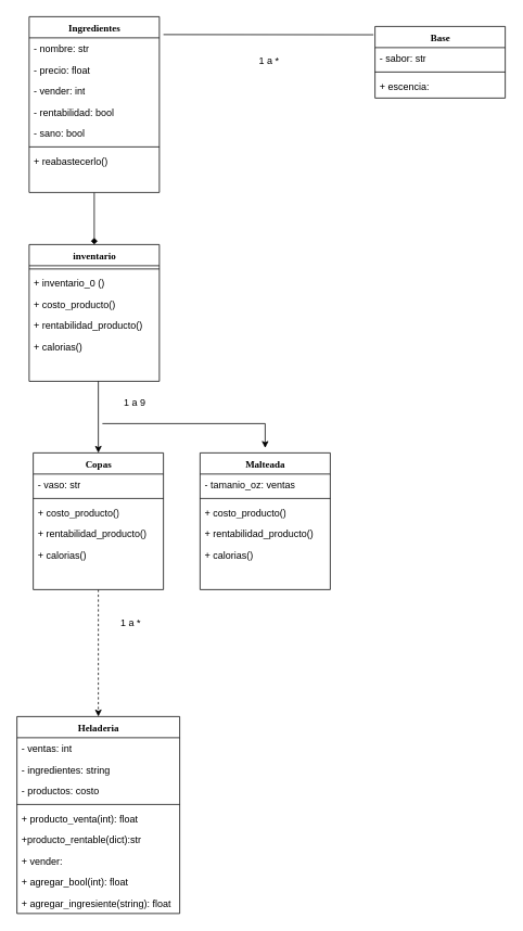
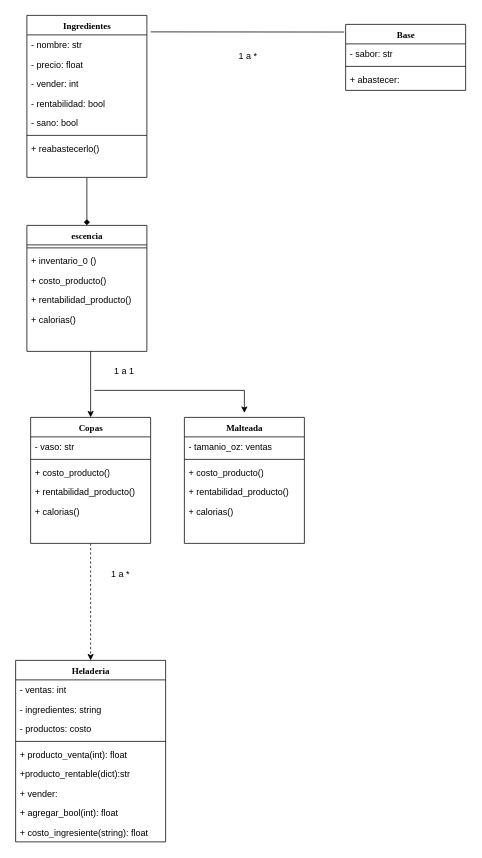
  <mxCell id="0" />
  <mxCell id="1" parent="0" />
  <mxCell id="2" style="edgeStyle=orthogonalEdgeStyle;rounded=0;orthogonalLoop=1;jettySize=auto;html=1;endArrow=diamond;" edge="1" parent="1" source="3" target="15"><mxGeometry relative="1" as="geometry" /></mxCell>
  <mxCell id="3" value="Ingredientes" style="swimlane;html=1;fontStyle=1;align=center;verticalAlign=top;childLayout=stackLayout;horizontal=1;startSize=26;horizontalStack=0;resizeParent=1;resizeLast=0;collapsible=1;marginBottom=0;swimlaneFillColor=#ffffff;rounded=0;shadow=0;comic=0;labelBackgroundColor=none;strokeWidth=1;fillColor=none;fontFamily=Verdana;fontSize=12" parent="1" vertex="1"><mxGeometry x="35" y="20" width="160" height="216" as="geometry" /></mxCell>
  <mxCell id="4" value="- nombre: str" style="text;html=1;strokeColor=none;fillColor=none;align=left;verticalAlign=top;spacingLeft=4;spacingRight=4;whiteSpace=wrap;overflow=hidden;rotatable=0;points=[[0,0.5],[1,0.5]];portConstraint=eastwest;" parent="3" vertex="1"><mxGeometry y="26" width="160" height="26" as="geometry" /></mxCell>
  <mxCell id="5" value="- precio: float" style="text;html=1;strokeColor=none;fillColor=none;align=left;verticalAlign=top;spacingLeft=4;spacingRight=4;whiteSpace=wrap;overflow=hidden;rotatable=0;points=[[0,0.5],[1,0.5]];portConstraint=eastwest;" parent="3" vertex="1"><mxGeometry y="52" width="160" height="26" as="geometry" /></mxCell>
  <mxCell id="6" value="- vender: int" style="text;html=1;strokeColor=none;fillColor=none;align=left;verticalAlign=top;spacingLeft=4;spacingRight=4;whiteSpace=wrap;overflow=hidden;rotatable=0;points=[[0,0.5],[1,0.5]];portConstraint=eastwest;" parent="3" vertex="1"><mxGeometry y="78" width="160" height="26" as="geometry" /></mxCell>
  <mxCell id="7" value="- rentabilidad: bool" style="text;html=1;strokeColor=none;fillColor=none;align=left;verticalAlign=top;spacingLeft=4;spacingRight=4;whiteSpace=wrap;overflow=hidden;rotatable=0;points=[[0,0.5],[1,0.5]];portConstraint=eastwest;" parent="3" vertex="1"><mxGeometry y="104" width="160" height="26" as="geometry" /></mxCell>
  <mxCell id="8" value="- sano: bool" style="text;html=1;strokeColor=none;fillColor=none;align=left;verticalAlign=top;spacingLeft=4;spacingRight=4;whiteSpace=wrap;overflow=hidden;rotatable=0;points=[[0,0.5],[1,0.5]];portConstraint=eastwest;" parent="3" vertex="1"><mxGeometry y="130" width="160" height="26" as="geometry" /></mxCell>
  <mxCell id="9" value="" style="line;html=1;strokeWidth=1;fillColor=none;align=left;verticalAlign=middle;spacingTop=-1;spacingLeft=3;spacingRight=3;rotatable=0;labelPosition=right;points=[];portConstraint=eastwest;" parent="3" vertex="1"><mxGeometry y="156" width="160" height="8" as="geometry" /></mxCell>
  <mxCell id="10" value="+ reabastecerlo()" style="text;html=1;strokeColor=none;fillColor=none;align=left;verticalAlign=top;spacingLeft=4;spacingRight=4;whiteSpace=wrap;overflow=hidden;rotatable=0;points=[[0,0.5],[1,0.5]];portConstraint=eastwest;" parent="3" vertex="1"><mxGeometry y="164" width="160" height="26" as="geometry" /></mxCell>
  <mxCell id="11" value="Base" style="swimlane;html=1;fontStyle=1;align=center;verticalAlign=top;childLayout=stackLayout;horizontal=1;startSize=26;horizontalStack=0;resizeParent=1;resizeLast=0;collapsible=1;marginBottom=0;swimlaneFillColor=#ffffff;rounded=0;shadow=0;comic=0;labelBackgroundColor=none;strokeWidth=1;fillColor=none;fontFamily=Verdana;fontSize=12" parent="1" vertex="1"><mxGeometry x="460" y="32" width="160" height="88" as="geometry" /></mxCell>
  <mxCell id="12" value="- sabor: str" style="text;html=1;strokeColor=none;fillColor=none;align=left;verticalAlign=top;spacingLeft=4;spacingRight=4;whiteSpace=wrap;overflow=hidden;rotatable=0;points=[[0,0.5],[1,0.5]];portConstraint=eastwest;" parent="11" vertex="1"><mxGeometry y="26" width="160" height="26" as="geometry" /></mxCell>
  <mxCell id="13" value="" style="line;html=1;strokeWidth=1;fillColor=none;align=left;verticalAlign=middle;spacingTop=-1;spacingLeft=3;spacingRight=3;rotatable=0;labelPosition=right;points=[];portConstraint=eastwest;" parent="11" vertex="1"><mxGeometry y="52" width="160" height="8" as="geometry" /></mxCell>
- <mxCell id="14" value="+ escencia:&amp;nbsp;" style="text;html=1;strokeColor=none;fillColor=none;align=left;verticalAlign=top;spacingLeft=4;spacingRight=4;whiteSpace=wrap;overflow=hidden;rotatable=0;points=[[0,0.5],[1,0.5]];portConstraint=eastwest;" parent="11" vertex="1"><mxGeometry y="60" width="160" height="26" as="geometry" /></mxCell>
- <mxCell id="15" value="inventario" style="swimlane;html=1;fontStyle=1;align=center;verticalAlign=top;childLayout=stackLayout;horizontal=1;startSize=26;horizontalStack=0;resizeParent=1;resizeLast=0;collapsible=1;marginBottom=0;swimlaneFillColor=#ffffff;rounded=0;shadow=0;comic=0;labelBackgroundColor=none;strokeWidth=1;fillColor=none;fontFamily=Verdana;fontSize=12" parent="1" vertex="1"><mxGeometry x="35" y="300" width="160" height="168" as="geometry" /></mxCell>
+ <mxCell id="14" value="+ abastecer:&amp;nbsp;" style="text;html=1;strokeColor=none;fillColor=none;align=left;verticalAlign=top;spacingLeft=4;spacingRight=4;whiteSpace=wrap;overflow=hidden;rotatable=0;points=[[0,0.5],[1,0.5]];portConstraint=eastwest;" parent="11" vertex="1"><mxGeometry y="60" width="160" height="26" as="geometry" /></mxCell>
+ <mxCell id="15" value="escencia" style="swimlane;html=1;fontStyle=1;align=center;verticalAlign=top;childLayout=stackLayout;horizontal=1;startSize=26;horizontalStack=0;resizeParent=1;resizeLast=0;collapsible=1;marginBottom=0;swimlaneFillColor=#ffffff;rounded=0;shadow=0;comic=0;labelBackgroundColor=none;strokeWidth=1;fillColor=none;fontFamily=Verdana;fontSize=12" parent="1" vertex="1"><mxGeometry x="35" y="300" width="160" height="168" as="geometry" /></mxCell>
  <mxCell id="16" value="" style="line;html=1;strokeWidth=1;fillColor=none;align=left;verticalAlign=middle;spacingTop=-1;spacingLeft=3;spacingRight=3;rotatable=0;labelPosition=right;points=[];portConstraint=eastwest;" parent="15" vertex="1"><mxGeometry y="26" width="160" height="8" as="geometry" /></mxCell>
  <mxCell id="17" value="+ inventario_0 ()" style="text;html=1;strokeColor=none;fillColor=none;align=left;verticalAlign=top;spacingLeft=4;spacingRight=4;whiteSpace=wrap;overflow=hidden;rotatable=0;points=[[0,0.5],[1,0.5]];portConstraint=eastwest;" parent="15" vertex="1"><mxGeometry y="34" width="160" height="26" as="geometry" /></mxCell>
  <mxCell id="18" value="+ costo_producto()" style="text;html=1;strokeColor=none;fillColor=none;align=left;verticalAlign=top;spacingLeft=4;spacingRight=4;whiteSpace=wrap;overflow=hidden;rotatable=0;points=[[0,0.5],[1,0.5]];portConstraint=eastwest;" vertex="1" parent="15"><mxGeometry y="60" width="160" height="26" as="geometry" /></mxCell>
  <mxCell id="19" value="+ rentabilidad_producto()" style="text;html=1;strokeColor=none;fillColor=none;align=left;verticalAlign=top;spacingLeft=4;spacingRight=4;whiteSpace=wrap;overflow=hidden;rotatable=0;points=[[0,0.5],[1,0.5]];portConstraint=eastwest;" vertex="1" parent="15"><mxGeometry y="86" width="160" height="26" as="geometry" /></mxCell>
  <mxCell id="20" value="+ calorias()" style="text;html=1;strokeColor=none;fillColor=none;align=left;verticalAlign=top;spacingLeft=4;spacingRight=4;whiteSpace=wrap;overflow=hidden;rotatable=0;points=[[0,0.5],[1,0.5]];portConstraint=eastwest;" vertex="1" parent="15"><mxGeometry y="112" width="160" height="26" as="geometry" /></mxCell>
  <mxCell id="21" style="edgeStyle=orthogonalEdgeStyle;rounded=0;orthogonalLoop=1;jettySize=auto;html=1;entryX=0.5;entryY=0;entryDx=0;entryDy=0;dashed=1;" edge="1" parent="1" source="22" target="39"><mxGeometry relative="1" as="geometry" /></mxCell>
  <mxCell id="22" value="Copas" style="swimlane;html=1;fontStyle=1;align=center;verticalAlign=top;childLayout=stackLayout;horizontal=1;startSize=26;horizontalStack=0;resizeParent=1;resizeLast=0;collapsible=1;marginBottom=0;swimlaneFillColor=#ffffff;rounded=0;shadow=0;comic=0;labelBackgroundColor=none;strokeWidth=1;fillColor=none;fontFamily=Verdana;fontSize=12" parent="1" vertex="1"><mxGeometry x="40" y="556" width="160" height="168" as="geometry" /></mxCell>
  <mxCell id="23" value="- vaso: str" style="text;html=1;strokeColor=none;fillColor=none;align=left;verticalAlign=top;spacingLeft=4;spacingRight=4;whiteSpace=wrap;overflow=hidden;rotatable=0;points=[[0,0.5],[1,0.5]];portConstraint=eastwest;" parent="22" vertex="1"><mxGeometry y="26" width="160" height="26" as="geometry" /></mxCell>
  <mxCell id="24" value="" style="line;html=1;strokeWidth=1;fillColor=none;align=left;verticalAlign=middle;spacingTop=-1;spacingLeft=3;spacingRight=3;rotatable=0;labelPosition=right;points=[];portConstraint=eastwest;" parent="22" vertex="1"><mxGeometry y="52" width="160" height="8" as="geometry" /></mxCell>
  <mxCell id="25" value="+ costo_producto()" style="text;html=1;strokeColor=none;fillColor=none;align=left;verticalAlign=top;spacingLeft=4;spacingRight=4;whiteSpace=wrap;overflow=hidden;rotatable=0;points=[[0,0.5],[1,0.5]];portConstraint=eastwest;" vertex="1" parent="22"><mxGeometry y="60" width="160" height="26" as="geometry" /></mxCell>
  <mxCell id="26" value="+ rentabilidad_producto()" style="text;html=1;strokeColor=none;fillColor=none;align=left;verticalAlign=top;spacingLeft=4;spacingRight=4;whiteSpace=wrap;overflow=hidden;rotatable=0;points=[[0,0.5],[1,0.5]];portConstraint=eastwest;" vertex="1" parent="22"><mxGeometry y="86" width="160" height="26" as="geometry" /></mxCell>
  <mxCell id="27" value="+ calorias()" style="text;html=1;strokeColor=none;fillColor=none;align=left;verticalAlign=top;spacingLeft=4;spacingRight=4;whiteSpace=wrap;overflow=hidden;rotatable=0;points=[[0,0.5],[1,0.5]];portConstraint=eastwest;" vertex="1" parent="22"><mxGeometry y="112" width="160" height="26" as="geometry" /></mxCell>
  <mxCell id="28" value="Malteada" style="swimlane;html=1;fontStyle=1;align=center;verticalAlign=top;childLayout=stackLayout;horizontal=1;startSize=26;horizontalStack=0;resizeParent=1;resizeLast=0;collapsible=1;marginBottom=0;swimlaneFillColor=#ffffff;rounded=0;shadow=0;comic=0;labelBackgroundColor=none;strokeWidth=1;fillColor=none;fontFamily=Verdana;fontSize=12" parent="1" vertex="1"><mxGeometry x="245" y="556" width="160" height="168" as="geometry" /></mxCell>
  <mxCell id="29" value="- tamanio_oz: ventas" style="text;html=1;strokeColor=none;fillColor=none;align=left;verticalAlign=top;spacingLeft=4;spacingRight=4;whiteSpace=wrap;overflow=hidden;rotatable=0;points=[[0,0.5],[1,0.5]];portConstraint=eastwest;" parent="28" vertex="1"><mxGeometry y="26" width="160" height="26" as="geometry" /></mxCell>
  <mxCell id="30" value="" style="line;html=1;strokeWidth=1;fillColor=none;align=left;verticalAlign=middle;spacingTop=-1;spacingLeft=3;spacingRight=3;rotatable=0;labelPosition=right;points=[];portConstraint=eastwest;" vertex="1" parent="28"><mxGeometry y="52" width="160" height="8" as="geometry" /></mxCell>
  <mxCell id="31" value="+ costo_producto()" style="text;html=1;strokeColor=none;fillColor=none;align=left;verticalAlign=top;spacingLeft=4;spacingRight=4;whiteSpace=wrap;overflow=hidden;rotatable=0;points=[[0,0.5],[1,0.5]];portConstraint=eastwest;" vertex="1" parent="28"><mxGeometry y="60" width="160" height="26" as="geometry" /></mxCell>
  <mxCell id="32" value="+ rentabilidad_producto()" style="text;html=1;strokeColor=none;fillColor=none;align=left;verticalAlign=top;spacingLeft=4;spacingRight=4;whiteSpace=wrap;overflow=hidden;rotatable=0;points=[[0,0.5],[1,0.5]];portConstraint=eastwest;" vertex="1" parent="28"><mxGeometry y="86" width="160" height="26" as="geometry" /></mxCell>
  <mxCell id="33" value="+ calorias()" style="text;html=1;strokeColor=none;fillColor=none;align=left;verticalAlign=top;spacingLeft=4;spacingRight=4;whiteSpace=wrap;overflow=hidden;rotatable=0;points=[[0,0.5],[1,0.5]];portConstraint=eastwest;" vertex="1" parent="28"><mxGeometry y="112" width="160" height="26" as="geometry" /></mxCell>
- <mxCell id="34" value="1 a 9" style="text;html=1;align=center;verticalAlign=middle;whiteSpace=wrap;rounded=0;" parent="1" vertex="1"><mxGeometry x="135" y="480" width="60" height="30" as="geometry" /></mxCell>
+ <mxCell id="34" value="1 a 1" style="text;html=1;align=center;verticalAlign=middle;whiteSpace=wrap;rounded=0;" parent="1" vertex="1"><mxGeometry x="135" y="480" width="60" height="30" as="geometry" /></mxCell>
  <mxCell id="35" value="" style="endArrow=classic;html=1;rounded=0;exitX=0.5;exitY=1;exitDx=0;exitDy=0;entryX=0.5;entryY=0;entryDx=0;entryDy=0;" parent="1" target="22" edge="1"><mxGeometry width="50" height="50" relative="1" as="geometry"><mxPoint x="120" y="468" as="sourcePoint" /><mxPoint x="485" y="440" as="targetPoint" /></mxGeometry></mxCell>
  <mxCell id="36" value="" style="endArrow=classic;html=1;rounded=0;" parent="1" edge="1"><mxGeometry width="50" height="50" relative="1" as="geometry"><mxPoint x="125" y="520" as="sourcePoint" /><mxPoint x="325" y="550" as="targetPoint" /><Array as="points"><mxPoint x="325" y="520" /></Array></mxGeometry></mxCell>
  <mxCell id="37" value="" style="endArrow=none;html=1;rounded=0;entryX=-0.012;entryY=0.116;entryDx=0;entryDy=0;entryPerimeter=0;" parent="1" target="11" edge="1"><mxGeometry width="50" height="50" relative="1" as="geometry"><mxPoint x="200" y="42" as="sourcePoint" /><mxPoint x="530" y="240" as="targetPoint" /></mxGeometry></mxCell>
  <mxCell id="38" value="1 a *" style="text;html=1;align=center;verticalAlign=middle;whiteSpace=wrap;rounded=0;" parent="1" vertex="1"><mxGeometry x="300" y="60" width="60" height="30" as="geometry" /></mxCell>
  <mxCell id="39" value="Heladeria" style="swimlane;html=1;fontStyle=1;align=center;verticalAlign=top;childLayout=stackLayout;horizontal=1;startSize=26;horizontalStack=0;resizeParent=1;resizeLast=0;collapsible=1;marginBottom=0;swimlaneFillColor=#ffffff;rounded=0;shadow=0;comic=0;labelBackgroundColor=none;strokeWidth=1;fillColor=none;fontFamily=Verdana;fontSize=12" parent="1" vertex="1"><mxGeometry x="20" y="880" width="200" height="242" as="geometry" /></mxCell>
  <mxCell id="40" value="- ventas: int" style="text;html=1;strokeColor=none;fillColor=none;align=left;verticalAlign=top;spacingLeft=4;spacingRight=4;whiteSpace=wrap;overflow=hidden;rotatable=0;points=[[0,0.5],[1,0.5]];portConstraint=eastwest;" parent="39" vertex="1"><mxGeometry y="26" width="200" height="26" as="geometry" /></mxCell>
  <mxCell id="41" value="- ingredientes: string" style="text;html=1;strokeColor=none;fillColor=none;align=left;verticalAlign=top;spacingLeft=4;spacingRight=4;whiteSpace=wrap;overflow=hidden;rotatable=0;points=[[0,0.5],[1,0.5]];portConstraint=eastwest;" vertex="1" parent="39"><mxGeometry y="52" width="200" height="26" as="geometry" /></mxCell>
  <mxCell id="42" value="- productos: costo" style="text;html=1;strokeColor=none;fillColor=none;align=left;verticalAlign=top;spacingLeft=4;spacingRight=4;whiteSpace=wrap;overflow=hidden;rotatable=0;points=[[0,0.5],[1,0.5]];portConstraint=eastwest;" vertex="1" parent="39"><mxGeometry y="78" width="200" height="26" as="geometry" /></mxCell>
  <mxCell id="43" value="" style="line;html=1;strokeWidth=1;fillColor=none;align=left;verticalAlign=middle;spacingTop=-1;spacingLeft=3;spacingRight=3;rotatable=0;labelPosition=right;points=[];portConstraint=eastwest;" parent="39" vertex="1"><mxGeometry y="104" width="200" height="8" as="geometry" /></mxCell>
  <mxCell id="44" value="+ producto_venta(int): float" style="text;html=1;strokeColor=none;fillColor=none;align=left;verticalAlign=top;spacingLeft=4;spacingRight=4;whiteSpace=wrap;overflow=hidden;rotatable=0;points=[[0,0.5],[1,0.5]];portConstraint=eastwest;" parent="39" vertex="1"><mxGeometry y="112" width="200" height="26" as="geometry" /></mxCell>
  <mxCell id="45" value="+producto_rentable(dict):str" style="text;html=1;strokeColor=none;fillColor=none;align=left;verticalAlign=top;spacingLeft=4;spacingRight=4;whiteSpace=wrap;overflow=hidden;rotatable=0;points=[[0,0.5],[1,0.5]];portConstraint=eastwest;" parent="39" vertex="1"><mxGeometry y="138" width="200" height="26" as="geometry" /></mxCell>
  <mxCell id="46" value="+ vender:&amp;nbsp;" style="text;html=1;strokeColor=none;fillColor=none;align=left;verticalAlign=top;spacingLeft=4;spacingRight=4;whiteSpace=wrap;overflow=hidden;rotatable=0;points=[[0,0.5],[1,0.5]];portConstraint=eastwest;" vertex="1" parent="39"><mxGeometry y="164" width="200" height="26" as="geometry" /></mxCell>
  <mxCell id="47" value="+ agregar_bool(int): float" style="text;html=1;strokeColor=none;fillColor=none;align=left;verticalAlign=top;spacingLeft=4;spacingRight=4;whiteSpace=wrap;overflow=hidden;rotatable=0;points=[[0,0.5],[1,0.5]];portConstraint=eastwest;" vertex="1" parent="39"><mxGeometry y="190" width="200" height="26" as="geometry" /></mxCell>
- <mxCell id="48" value="+ agregar_ingresiente(string): float" style="text;html=1;strokeColor=none;fillColor=none;align=left;verticalAlign=top;spacingLeft=4;spacingRight=4;whiteSpace=wrap;overflow=hidden;rotatable=0;points=[[0,0.5],[1,0.5]];portConstraint=eastwest;" vertex="1" parent="39"><mxGeometry y="216" width="200" height="26" as="geometry" /></mxCell>
+ <mxCell id="48" value="+ costo_ingresiente(string): float" style="text;html=1;strokeColor=none;fillColor=none;align=left;verticalAlign=top;spacingLeft=4;spacingRight=4;whiteSpace=wrap;overflow=hidden;rotatable=0;points=[[0,0.5],[1,0.5]];portConstraint=eastwest;" vertex="1" parent="39"><mxGeometry y="216" width="200" height="26" as="geometry" /></mxCell>
  <mxCell id="49" value="1 a *" style="text;html=1;align=center;verticalAlign=middle;whiteSpace=wrap;rounded=0;" vertex="1" parent="1"><mxGeometry x="130" y="750" width="60" height="30" as="geometry" /></mxCell>
